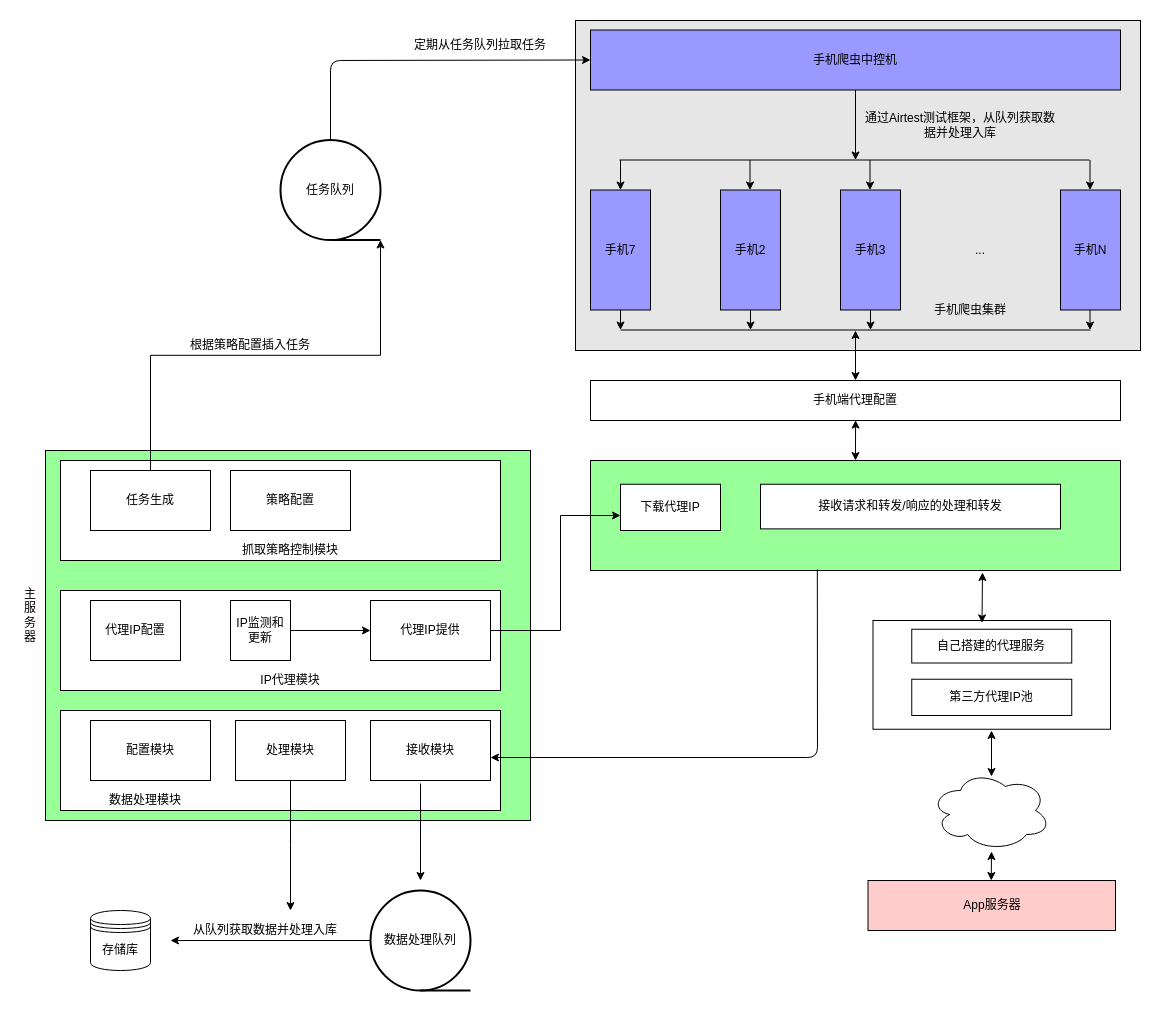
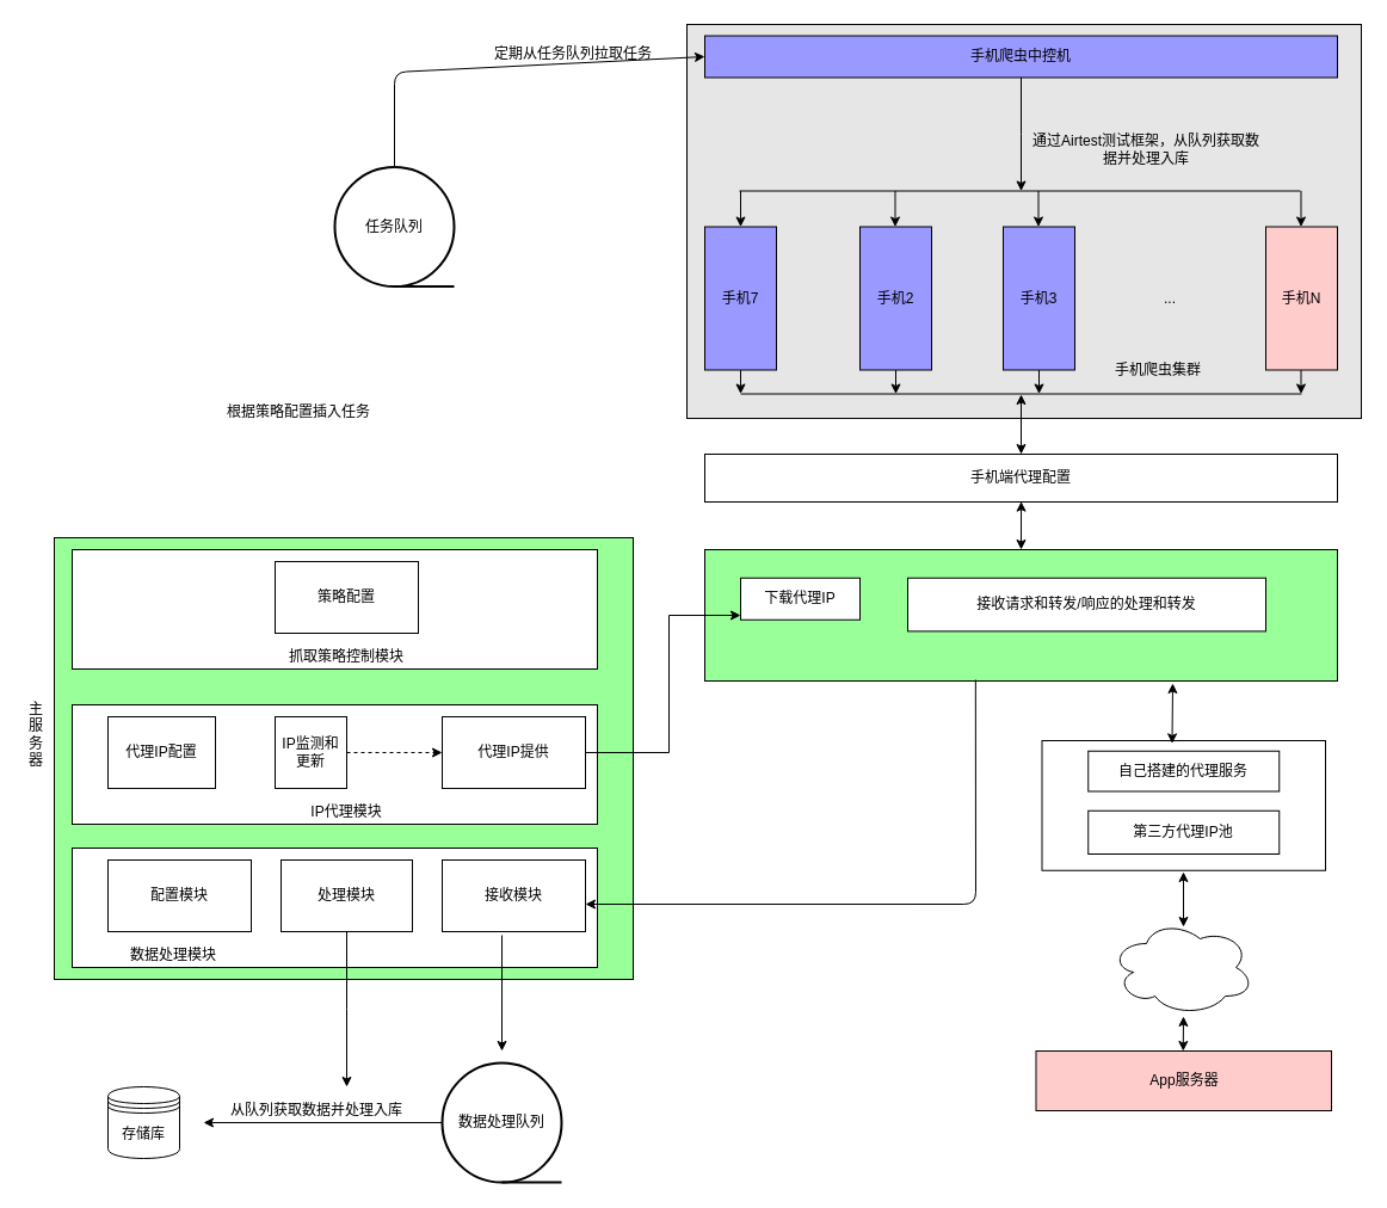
  <mxCell id="0" />
  <mxCell id="1" parent="0" />
  <mxCell id="2" value="" style="rounded=0;whiteSpace=wrap;html=1;fillColor=#E6E6E6;" vertex="1" parent="1"><mxGeometry x="575" y="20" width="565" height="330" as="geometry" /></mxCell>
  <mxCell id="3" value="" style="rounded=0;whiteSpace=wrap;html=1;fillColor=#99FF99;" vertex="1" parent="1"><mxGeometry x="590" y="460" width="530" height="110" as="geometry" /></mxCell>
  <mxCell id="4" value="" style="rounded=0;whiteSpace=wrap;html=1;" vertex="1" parent="1"><mxGeometry x="872.5" y="620" width="237.5" height="108.75" as="geometry" /></mxCell>
  <mxCell id="5" style="edgeStyle=orthogonalEdgeStyle;rounded=0;orthogonalLoop=1;jettySize=auto;html=1;exitX=0.5;exitY=1;exitDx=0;exitDy=0;" edge="1" parent="1" source="7"><mxGeometry relative="1" as="geometry"><mxPoint x="620" y="329.5" as="targetPoint" /></mxGeometry></mxCell>
  <mxCell id="6" style="edgeStyle=orthogonalEdgeStyle;rounded=0;orthogonalLoop=1;jettySize=auto;html=1;exitX=0.5;exitY=0;exitDx=0;exitDy=0;entryX=0.5;entryY=0;entryDx=0;entryDy=0;" edge="1" parent="1" target="7"><mxGeometry relative="1" as="geometry"><mxPoint x="620" y="159.5" as="sourcePoint" /></mxGeometry></mxCell>
  <mxCell id="7" value="手机7" style="rounded=0;whiteSpace=wrap;html=1;fillColor=#9999FF;" vertex="1" parent="1"><mxGeometry x="590" y="189.5" width="60" height="120" as="geometry" /></mxCell>
- <mxCell id="8" value="手机N" style="rounded=0;whiteSpace=wrap;html=1;fillColor=#9999FF;" vertex="1" parent="1"><mxGeometry x="1060" y="189.5" width="60" height="120" as="geometry" /></mxCell>
+ <mxCell id="8" value="手机N" style="rounded=0;whiteSpace=wrap;html=1;fillColor=#ffcccc;" vertex="1" parent="1"><mxGeometry x="1060" y="189.5" width="60" height="120" as="geometry" /></mxCell>
  <mxCell id="9" style="edgeStyle=orthogonalEdgeStyle;rounded=0;orthogonalLoop=1;jettySize=auto;html=1;exitX=0.5;exitY=1;exitDx=0;exitDy=0;" edge="1" parent="1" source="10"><mxGeometry relative="1" as="geometry"><mxPoint x="870" y="329.5" as="targetPoint" /></mxGeometry></mxCell>
  <mxCell id="10" value="手机3" style="rounded=0;whiteSpace=wrap;html=1;fillColor=#9999FF;" vertex="1" parent="1"><mxGeometry x="840" y="189.5" width="60" height="120" as="geometry" /></mxCell>
  <mxCell id="11" style="edgeStyle=orthogonalEdgeStyle;rounded=0;orthogonalLoop=1;jettySize=auto;html=1;exitX=0.5;exitY=1;exitDx=0;exitDy=0;" edge="1" parent="1" source="12"><mxGeometry relative="1" as="geometry"><mxPoint x="750" y="329.5" as="targetPoint" /></mxGeometry></mxCell>
  <mxCell id="12" value="手机2" style="rounded=0;whiteSpace=wrap;html=1;fillColor=#9999FF;" vertex="1" parent="1"><mxGeometry x="720" y="189.5" width="60" height="120" as="geometry" /></mxCell>
  <mxCell id="13" value="..." style="text;html=1;strokeColor=none;fillColor=none;align=center;verticalAlign=middle;whiteSpace=wrap;rounded=0;" vertex="1" parent="1"><mxGeometry x="960" y="239.5" width="40" height="20" as="geometry" /></mxCell>
  <mxCell id="14" style="edgeStyle=orthogonalEdgeStyle;rounded=0;orthogonalLoop=1;jettySize=auto;html=1;exitX=0.5;exitY=1;exitDx=0;exitDy=0;" edge="1" parent="1"><mxGeometry relative="1" as="geometry"><mxPoint x="1089.5" y="329.5" as="targetPoint" /><mxPoint x="1089.5" y="309.5" as="sourcePoint" /></mxGeometry></mxCell>
  <mxCell id="15" value="" style="endArrow=none;html=1;" edge="1" parent="1"><mxGeometry width="50" height="50" relative="1" as="geometry"><mxPoint x="620" y="329.5" as="sourcePoint" /><mxPoint x="1090" y="329.5" as="targetPoint" /></mxGeometry></mxCell>
  <mxCell id="16" value="" style="endArrow=none;html=1;" edge="1" parent="1"><mxGeometry width="50" height="50" relative="1" as="geometry"><mxPoint x="619" y="159.5" as="sourcePoint" /><mxPoint x="1089" y="159.5" as="targetPoint" /></mxGeometry></mxCell>
  <mxCell id="17" style="edgeStyle=orthogonalEdgeStyle;rounded=0;orthogonalLoop=1;jettySize=auto;html=1;exitX=0.5;exitY=0;exitDx=0;exitDy=0;entryX=0.5;entryY=0;entryDx=0;entryDy=0;" edge="1" parent="1"><mxGeometry relative="1" as="geometry"><mxPoint x="749.5" y="189.5" as="targetPoint" /><mxPoint x="749.5" y="159.5" as="sourcePoint" /></mxGeometry></mxCell>
  <mxCell id="18" style="edgeStyle=orthogonalEdgeStyle;rounded=0;orthogonalLoop=1;jettySize=auto;html=1;exitX=0.5;exitY=0;exitDx=0;exitDy=0;entryX=0.5;entryY=0;entryDx=0;entryDy=0;" edge="1" parent="1"><mxGeometry relative="1" as="geometry"><mxPoint x="869.5" y="189.5" as="targetPoint" /><mxPoint x="869.5" y="159.5" as="sourcePoint" /></mxGeometry></mxCell>
  <mxCell id="19" style="edgeStyle=orthogonalEdgeStyle;rounded=0;orthogonalLoop=1;jettySize=auto;html=1;exitX=0.5;exitY=0;exitDx=0;exitDy=0;entryX=0.5;entryY=0;entryDx=0;entryDy=0;" edge="1" parent="1"><mxGeometry relative="1" as="geometry"><mxPoint x="1089.5" y="189.5" as="targetPoint" /><mxPoint x="1089.5" y="159.5" as="sourcePoint" /></mxGeometry></mxCell>
  <mxCell id="20" value="手机爬虫集群" style="text;html=1;strokeColor=none;fillColor=none;align=center;verticalAlign=middle;whiteSpace=wrap;rounded=0;" vertex="1" parent="1"><mxGeometry x="930" y="299.5" width="80" height="20" as="geometry" /></mxCell>
  <mxCell id="21" style="edgeStyle=orthogonalEdgeStyle;rounded=0;orthogonalLoop=1;jettySize=auto;html=1;exitX=0.5;exitY=1;exitDx=0;exitDy=0;" edge="1" parent="1" source="22"><mxGeometry relative="1" as="geometry"><mxPoint x="855" y="159.5" as="targetPoint" /></mxGeometry></mxCell>
- <mxCell id="22" value="手机爬虫中控机" style="rounded=0;whiteSpace=wrap;html=1;fillColor=#9999FF;" vertex="1" parent="1"><mxGeometry x="590" y="29.5" width="530" height="60" as="geometry" /></mxCell>
+ <mxCell id="22" value="手机爬虫中控机" style="rounded=0;whiteSpace=wrap;html=1;fillColor=#9999FF;" vertex="1" parent="1"><mxGeometry x="590" y="29.5" width="530" height="35" as="geometry" /></mxCell>
  <mxCell id="23" value="通过Airtest测试框架，从队列获取数据并处理入库" style="text;html=1;strokeColor=none;fillColor=none;align=center;verticalAlign=middle;whiteSpace=wrap;rounded=0;" vertex="1" parent="1"><mxGeometry x="860" y="119.5" width="200" height="10" as="geometry" /></mxCell>
  <mxCell id="24" value="任务队列" style="strokeWidth=2;html=1;shape=mxgraph.flowchart.sequential_data;whiteSpace=wrap;" vertex="1" parent="1"><mxGeometry x="280" y="139.5" width="100" height="100" as="geometry" /></mxCell>
  <mxCell id="25" value="" style="endArrow=classic;html=1;entryX=0;entryY=0.5;entryDx=0;entryDy=0;exitX=0.5;exitY=0;exitDx=0;exitDy=0;exitPerimeter=0;" edge="1" parent="1" source="24" target="22"><mxGeometry width="50" height="50" relative="1" as="geometry"><mxPoint x="150" y="130" as="sourcePoint" /><mxPoint x="190" y="50" as="targetPoint" /><Array as="points"><mxPoint x="330" y="60" /></Array></mxGeometry></mxCell>
  <mxCell id="26" value="" style="rounded=0;whiteSpace=wrap;html=1;fillColor=#99FF99;" vertex="1" parent="1"><mxGeometry x="45" y="450" width="485" height="370" as="geometry" /></mxCell>
  <mxCell id="27" value="" style="rounded=0;whiteSpace=wrap;html=1;" vertex="1" parent="1"><mxGeometry x="60" y="460" width="440" height="100" as="geometry" /></mxCell>
  <mxCell id="28" value="定期从任务队列拉取任务" style="text;html=1;strokeColor=none;fillColor=none;align=center;verticalAlign=middle;whiteSpace=wrap;rounded=0;" vertex="1" parent="1"><mxGeometry x="380" y="40" width="200" height="10" as="geometry" /></mxCell>
  <mxCell id="29" value="根据策略配置插入任务" style="text;html=1;strokeColor=none;fillColor=none;align=center;verticalAlign=middle;whiteSpace=wrap;rounded=0;" vertex="1" parent="1"><mxGeometry x="150" y="340" width="200" height="10" as="geometry" /></mxCell>
- <mxCell id="30" style="edgeStyle=orthogonalEdgeStyle;rounded=0;orthogonalLoop=1;jettySize=auto;html=1;exitX=0.5;exitY=0;exitDx=0;exitDy=0;entryX=1;entryY=1;entryDx=0;entryDy=0;entryPerimeter=0;" edge="1" parent="1" source="31" target="24"><mxGeometry relative="1" as="geometry" /></mxCell>
- <mxCell id="31" value="任务生成" style="rounded=0;whiteSpace=wrap;html=1;" vertex="1" parent="1"><mxGeometry x="90" y="470" width="120" height="60" as="geometry" /></mxCell>
  <mxCell id="32" value="策略配置" style="rounded=0;whiteSpace=wrap;html=1;" vertex="1" parent="1"><mxGeometry x="230" y="470" width="120" height="60" as="geometry" /></mxCell>
  <mxCell id="33" value="抓取策略控制模块" style="text;html=1;strokeColor=none;fillColor=none;align=center;verticalAlign=middle;whiteSpace=wrap;rounded=0;" vertex="1" parent="1"><mxGeometry x="225" y="540" width="130" height="20" as="geometry" /></mxCell>
  <mxCell id="34" value="主服务器" style="text;html=1;strokeColor=none;fillColor=none;align=center;verticalAlign=middle;whiteSpace=wrap;rounded=0;" vertex="1" parent="1"><mxGeometry x="20" y="510" width="20" height="210" as="geometry" /></mxCell>
  <mxCell id="35" value="" style="rounded=0;whiteSpace=wrap;html=1;" vertex="1" parent="1"><mxGeometry x="60" y="590" width="440" height="100" as="geometry" /></mxCell>
  <mxCell id="36" value="代理IP配置" style="rounded=0;whiteSpace=wrap;html=1;" vertex="1" parent="1"><mxGeometry x="90" y="600" width="90" height="60" as="geometry" /></mxCell>
- <mxCell id="37" value="" style="edgeStyle=orthogonalEdgeStyle;rounded=0;orthogonalLoop=1;jettySize=auto;html=1;" edge="1" parent="1" source="38" target="41"><mxGeometry relative="1" as="geometry" /></mxCell>
+ <mxCell id="37" value="" style="edgeStyle=orthogonalEdgeStyle;rounded=0;orthogonalLoop=1;jettySize=auto;html=1;dashed=1;" edge="1" parent="1" source="38" target="41"><mxGeometry relative="1" as="geometry" /></mxCell>
  <mxCell id="38" value="IP监测和更新" style="rounded=0;whiteSpace=wrap;html=1;" vertex="1" parent="1"><mxGeometry x="230" y="600" width="60" height="60" as="geometry" /></mxCell>
  <mxCell id="39" value="IP代理模块" style="text;html=1;strokeColor=none;fillColor=none;align=center;verticalAlign=middle;whiteSpace=wrap;rounded=0;" vertex="1" parent="1"><mxGeometry x="225" y="670" width="130" height="20" as="geometry" /></mxCell>
  <mxCell id="40" style="edgeStyle=orthogonalEdgeStyle;rounded=0;orthogonalLoop=1;jettySize=auto;html=1;exitX=1;exitY=0.5;exitDx=0;exitDy=0;" edge="1" parent="1" source="41" target="60"><mxGeometry relative="1" as="geometry"><mxPoint x="600" y="515" as="targetPoint" /><Array as="points"><mxPoint x="560" y="630" /><mxPoint x="560" y="515" /></Array></mxGeometry></mxCell>
  <mxCell id="41" value="代理IP提供" style="rounded=0;whiteSpace=wrap;html=1;" vertex="1" parent="1"><mxGeometry x="370" y="600" width="120" height="60" as="geometry" /></mxCell>
  <mxCell id="42" value="手机端代理配置" style="rounded=0;whiteSpace=wrap;html=1;" vertex="1" parent="1"><mxGeometry x="590" y="380" width="530" height="40" as="geometry" /></mxCell>
  <mxCell id="43" value="自己搭建的代理服务" style="rounded=0;whiteSpace=wrap;html=1;" vertex="1" parent="1"><mxGeometry x="911.25" y="628.75" width="160" height="33.75" as="geometry" /></mxCell>
  <mxCell id="44" value="第三方代理IP池" style="rounded=0;whiteSpace=wrap;html=1;" vertex="1" parent="1"><mxGeometry x="911.25" y="678.75" width="160" height="36.25" as="geometry" /></mxCell>
  <mxCell id="45" value="" style="endArrow=classic;startArrow=classic;html=1;exitX=0.459;exitY=0.022;exitDx=0;exitDy=0;exitPerimeter=0;" edge="1" parent="1" source="4"><mxGeometry width="50" height="50" relative="1" as="geometry"><mxPoint x="800" y="620" as="sourcePoint" /><mxPoint x="982" y="572" as="targetPoint" /></mxGeometry></mxCell>
  <mxCell id="46" value="" style="endArrow=classic;startArrow=classic;html=1;" edge="1" parent="1"><mxGeometry width="50" height="50" relative="1" as="geometry"><mxPoint x="991" y="776" as="sourcePoint" /><mxPoint x="991" y="730" as="targetPoint" /></mxGeometry></mxCell>
  <mxCell id="47" value="" style="endArrow=classic;startArrow=classic;html=1;" edge="1" parent="1"><mxGeometry width="50" height="50" relative="1" as="geometry"><mxPoint x="855" y="460" as="sourcePoint" /><mxPoint x="855.07" y="419.61" as="targetPoint" /></mxGeometry></mxCell>
  <mxCell id="48" value="" style="endArrow=classic;startArrow=classic;html=1;exitX=0.5;exitY=0;exitDx=0;exitDy=0;" edge="1" parent="1" source="42"><mxGeometry width="50" height="50" relative="1" as="geometry"><mxPoint x="855" y="360" as="sourcePoint" /><mxPoint x="855" y="330" as="targetPoint" /></mxGeometry></mxCell>
  <mxCell id="49" value="" style="rounded=0;whiteSpace=wrap;html=1;" vertex="1" parent="1"><mxGeometry x="60" y="710" width="440" height="100" as="geometry" /></mxCell>
  <mxCell id="50" value="配置模块" style="rounded=0;whiteSpace=wrap;html=1;" vertex="1" parent="1"><mxGeometry x="90" y="720" width="120" height="60" as="geometry" /></mxCell>
  <mxCell id="51" style="edgeStyle=orthogonalEdgeStyle;rounded=0;orthogonalLoop=1;jettySize=auto;html=1;exitX=0.5;exitY=1;exitDx=0;exitDy=0;" edge="1" parent="1" source="52"><mxGeometry relative="1" as="geometry"><mxPoint x="290" y="910" as="targetPoint" /></mxGeometry></mxCell>
  <mxCell id="52" value="处理模块" style="rounded=0;whiteSpace=wrap;html=1;" vertex="1" parent="1"><mxGeometry x="235" y="720" width="110" height="60" as="geometry" /></mxCell>
  <mxCell id="53" value="数据处理模块" style="text;html=1;strokeColor=none;fillColor=none;align=center;verticalAlign=middle;whiteSpace=wrap;rounded=0;" vertex="1" parent="1"><mxGeometry x="80" y="790" width="130" height="20" as="geometry" /></mxCell>
  <mxCell id="54" value="接收模块" style="rounded=0;whiteSpace=wrap;html=1;" vertex="1" parent="1"><mxGeometry x="370" y="720" width="120" height="60" as="geometry" /></mxCell>
  <mxCell id="55" value="" style="endArrow=classic;html=1;exitX=0.428;exitY=0.991;exitDx=0;exitDy=0;exitPerimeter=0;entryX=1;entryY=0.617;entryDx=0;entryDy=0;entryPerimeter=0;" edge="1" parent="1" source="3" target="54"><mxGeometry width="50" height="50" relative="1" as="geometry"><mxPoint x="720" y="700" as="sourcePoint" /><mxPoint x="770" y="650" as="targetPoint" /><Array as="points"><mxPoint x="817" y="757" /></Array></mxGeometry></mxCell>
  <mxCell id="56" style="edgeStyle=orthogonalEdgeStyle;rounded=0;orthogonalLoop=1;jettySize=auto;html=1;exitX=0;exitY=0.5;exitDx=0;exitDy=0;exitPerimeter=0;" edge="1" parent="1" source="57"><mxGeometry relative="1" as="geometry"><mxPoint x="170" y="940" as="targetPoint" /></mxGeometry></mxCell>
  <mxCell id="57" value="数据处理队列" style="strokeWidth=2;html=1;shape=mxgraph.flowchart.sequential_data;whiteSpace=wrap;" vertex="1" parent="1"><mxGeometry x="370" y="890" width="100" height="100" as="geometry" /></mxCell>
  <mxCell id="58" value="" style="endArrow=classic;html=1;exitX=0.417;exitY=1.05;exitDx=0;exitDy=0;exitPerimeter=0;" edge="1" parent="1" source="54"><mxGeometry width="50" height="50" relative="1" as="geometry"><mxPoint x="410" y="830" as="sourcePoint" /><mxPoint x="420" y="880" as="targetPoint" /></mxGeometry></mxCell>
  <mxCell id="59" value="存储库" style="shape=datastore;whiteSpace=wrap;html=1;" vertex="1" parent="1"><mxGeometry x="90" y="910" width="60" height="60" as="geometry" /></mxCell>
- <mxCell id="60" value="下载代理IP" style="rounded=0;whiteSpace=wrap;html=1;" vertex="1" parent="1"><mxGeometry x="620" y="483.75" width="100" height="46.25" as="geometry" /></mxCell>
+ <mxCell id="60" value="下载代理IP" style="rounded=0;whiteSpace=wrap;html=1;" vertex="1" parent="1"><mxGeometry x="620" y="483.75" width="100" height="35" as="geometry" /></mxCell>
  <mxCell id="61" value="接收请求和转发/响应的处理和转发" style="rounded=0;whiteSpace=wrap;html=1;" vertex="1" parent="1"><mxGeometry x="760" y="483.75" width="300" height="44.62" as="geometry" /></mxCell>
  <mxCell id="62" value="从队列获取数据并处理入库" style="text;html=1;strokeColor=none;fillColor=none;align=center;verticalAlign=middle;whiteSpace=wrap;rounded=0;" vertex="1" parent="1"><mxGeometry x="190" y="920" width="150" height="20" as="geometry" /></mxCell>
  <mxCell id="63" value="App服务器" style="rounded=0;whiteSpace=wrap;html=1;fillColor=#FFCCCC;" vertex="1" parent="1"><mxGeometry x="867.5" y="880" width="247.5" height="50" as="geometry" /></mxCell>
  <mxCell id="64" value="" style="endArrow=classic;startArrow=classic;html=1;" edge="1" parent="1"><mxGeometry width="50" height="50" relative="1" as="geometry"><mxPoint x="990.75" y="880" as="sourcePoint" /><mxPoint x="991" y="851" as="targetPoint" /></mxGeometry></mxCell>
  <mxCell id="65" value="" style="ellipse;shape=cloud;whiteSpace=wrap;html=1;" vertex="1" parent="1"><mxGeometry x="930" y="770" width="120" height="80" as="geometry" /></mxCell>
